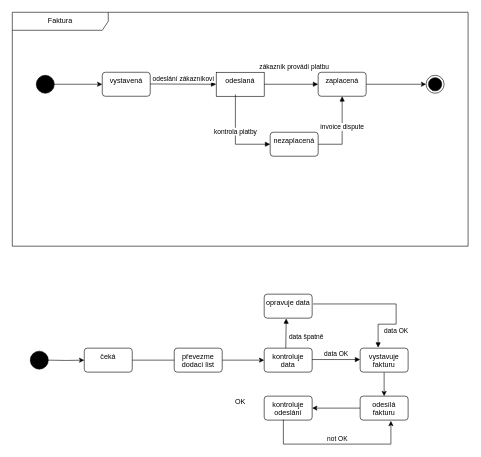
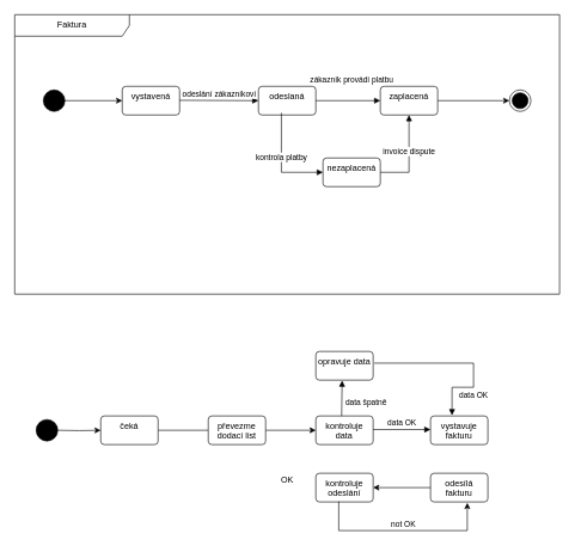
  <mxCell id="0" />
  <mxCell id="1" parent="0" />
  <mxCell id="2" value="Faktura" style="shape=umlFrame;whiteSpace=wrap;html=1;pointerEvents=0;recursiveResize=0;container=1;collapsible=0;width=160;" parent="1" vertex="1"><mxGeometry x="20" y="20" width="760" height="390" as="geometry" /></mxCell>
  <mxCell id="3" value="" style="edgeStyle=orthogonalEdgeStyle;rounded=0;orthogonalLoop=1;jettySize=auto;html=1;" parent="2" source="4" target="5" edge="1"><mxGeometry relative="1" as="geometry" /></mxCell>
  <mxCell id="4" value="" style="ellipse;fillColor=strokeColor;html=1;" parent="2" vertex="1"><mxGeometry x="40" y="105" width="30" height="30" as="geometry" /></mxCell>
  <mxCell id="5" value="vystavená" style="html=1;align=center;verticalAlign=top;rounded=1;absoluteArcSize=1;arcSize=10;dashed=0;whiteSpace=wrap;" parent="2" vertex="1"><mxGeometry x="150" y="100" width="80" height="40" as="geometry" /></mxCell>
- <mxCell id="6" value="odeslaná" style="html=1;align=center;verticalAlign=top;absoluteArcSize=1;arcSize=10;dashed=0;whiteSpace=wrap;rounded=0;" parent="2" vertex="1"><mxGeometry x="340" y="100" width="80" height="40" as="geometry" /></mxCell>
+ <mxCell id="6" value="odeslaná" style="html=1;align=center;verticalAlign=top;rounded=1;absoluteArcSize=1;arcSize=10;dashed=0;whiteSpace=wrap;" parent="2" vertex="1"><mxGeometry x="340" y="100" width="80" height="40" as="geometry" /></mxCell>
  <mxCell id="7" value="" style="edgeStyle=orthogonalEdgeStyle;rounded=0;orthogonalLoop=1;jettySize=auto;html=1;" parent="2" source="8" target="9" edge="1"><mxGeometry relative="1" as="geometry" /></mxCell>
  <mxCell id="8" value="zaplacená" style="html=1;align=center;verticalAlign=top;rounded=1;absoluteArcSize=1;arcSize=10;dashed=0;whiteSpace=wrap;" parent="2" vertex="1"><mxGeometry x="510" y="100" width="80" height="40" as="geometry" /></mxCell>
  <mxCell id="9" value="" style="ellipse;html=1;shape=endState;fillColor=strokeColor;" parent="2" vertex="1"><mxGeometry x="690" y="105" width="30" height="30" as="geometry" /></mxCell>
  <mxCell id="10" value="nezaplacená" style="html=1;align=center;verticalAlign=top;rounded=1;absoluteArcSize=1;arcSize=10;dashed=0;whiteSpace=wrap;" parent="2" vertex="1"><mxGeometry x="430" y="200" width="80" height="40" as="geometry" /></mxCell>
  <mxCell id="11" value="odeslání zákazníkovi" style="html=1;verticalAlign=bottom;endArrow=block;curved=0;rounded=0;entryX=0;entryY=0.5;entryDx=0;entryDy=0;" parent="2" target="6" edge="1"><mxGeometry width="80" relative="1" as="geometry"><mxPoint x="230" y="119.5" as="sourcePoint" /><mxPoint x="310" y="119.5" as="targetPoint" /></mxGeometry></mxCell>
  <mxCell id="12" value="zákazník provádí platbu" style="html=1;verticalAlign=bottom;endArrow=block;curved=0;rounded=0;exitX=1;exitY=0.5;exitDx=0;exitDy=0;" parent="2" source="6" edge="1"><mxGeometry x="0.111" y="20" width="80" relative="1" as="geometry"><mxPoint x="430" y="120" as="sourcePoint" /><mxPoint x="510" y="120" as="targetPoint" /><mxPoint as="offset" /></mxGeometry></mxCell>
  <mxCell id="13" value="kontrola platby" style="html=1;verticalAlign=bottom;endArrow=block;rounded=0;entryX=0;entryY=0.5;entryDx=0;entryDy=0;edgeStyle=orthogonalEdgeStyle;exitX=0.4;exitY=0.925;exitDx=0;exitDy=0;exitPerimeter=0;" parent="2" source="6" edge="1"><mxGeometry width="80" relative="1" as="geometry"><mxPoint x="320" y="219.5" as="sourcePoint" /><mxPoint x="430" y="220" as="targetPoint" /><Array as="points"><mxPoint x="372" y="220" /></Array></mxGeometry></mxCell>
  <mxCell id="14" value="invoice dispute" style="html=1;verticalAlign=bottom;endArrow=block;rounded=0;entryX=0.5;entryY=1;entryDx=0;entryDy=0;edgeStyle=orthogonalEdgeStyle;" parent="1" target="8" edge="1"><mxGeometry width="80" relative="1" as="geometry"><mxPoint x="530" y="240" as="sourcePoint" /><mxPoint x="610" y="240" as="targetPoint" /><Array as="points"><mxPoint x="570" y="240" /></Array></mxGeometry></mxCell>
  <mxCell id="15" value="" style="edgeStyle=orthogonalEdgeStyle;rounded=0;orthogonalLoop=1;jettySize=auto;html=1;" parent="1" target="17" edge="1"><mxGeometry relative="1" as="geometry"><mxPoint x="80" y="600" as="sourcePoint" /></mxGeometry></mxCell>
  <mxCell id="16" value="" style="edgeStyle=orthogonalEdgeStyle;rounded=0;orthogonalLoop=1;jettySize=auto;html=1;endArrow=none;" parent="1" source="17" target="19" edge="1"><mxGeometry relative="1" as="geometry" /></mxCell>
  <mxCell id="17" value="čeká" style="html=1;align=center;verticalAlign=top;rounded=1;absoluteArcSize=1;arcSize=10;dashed=0;whiteSpace=wrap;" parent="1" vertex="1"><mxGeometry x="140" y="580" width="80" height="40" as="geometry" /></mxCell>
  <mxCell id="18" value="" style="edgeStyle=orthogonalEdgeStyle;rounded=0;orthogonalLoop=1;jettySize=auto;html=1;" parent="1" source="19" target="20" edge="1"><mxGeometry relative="1" as="geometry" /></mxCell>
  <mxCell id="19" value="převezme dodací list" style="html=1;align=center;verticalAlign=top;rounded=1;absoluteArcSize=1;arcSize=10;dashed=0;whiteSpace=wrap;" parent="1" vertex="1"><mxGeometry x="290" y="580" width="80" height="40" as="geometry" /></mxCell>
  <mxCell id="20" value="kontroluje data" style="html=1;align=center;verticalAlign=top;rounded=1;absoluteArcSize=1;arcSize=10;dashed=0;whiteSpace=wrap;" parent="1" vertex="1"><mxGeometry x="440" y="580" width="80" height="40" as="geometry" /></mxCell>
  <mxCell id="21" value="opravuje data" style="html=1;align=center;verticalAlign=top;rounded=1;absoluteArcSize=1;arcSize=10;dashed=0;whiteSpace=wrap;" parent="1" vertex="1"><mxGeometry x="440" y="490" width="80" height="40" as="geometry" /></mxCell>
- <mxCell id="22" value="" style="edgeStyle=orthogonalEdgeStyle;rounded=0;orthogonalLoop=1;jettySize=auto;html=1;" parent="1" source="23" target="25" edge="1"><mxGeometry relative="1" as="geometry" /></mxCell>
  <mxCell id="23" value="vystavuje fakturu" style="html=1;align=center;verticalAlign=top;rounded=1;absoluteArcSize=1;arcSize=10;dashed=0;whiteSpace=wrap;" parent="1" vertex="1"><mxGeometry x="600" y="580" width="80" height="40" as="geometry" /></mxCell>
  <mxCell id="24" value="" style="edgeStyle=orthogonalEdgeStyle;rounded=0;orthogonalLoop=1;jettySize=auto;html=1;" parent="1" source="25" target="26" edge="1"><mxGeometry relative="1" as="geometry" /></mxCell>
  <mxCell id="25" value="odesílá fakturu" style="html=1;align=center;verticalAlign=top;rounded=1;absoluteArcSize=1;arcSize=10;dashed=0;whiteSpace=wrap;" parent="1" vertex="1"><mxGeometry x="600" y="660" width="80" height="40" as="geometry" /></mxCell>
  <mxCell id="26" value="kontroluje odeslání" style="html=1;align=center;verticalAlign=top;rounded=1;absoluteArcSize=1;arcSize=10;dashed=0;whiteSpace=wrap;" parent="1" vertex="1"><mxGeometry x="440" y="660" width="80" height="40" as="geometry" /></mxCell>
  <mxCell id="27" value="data špatně" style="html=1;verticalAlign=bottom;endArrow=block;curved=0;rounded=0;exitX=0.425;exitY=0;exitDx=0;exitDy=0;exitPerimeter=0;entryX=0.459;entryY=1.015;entryDx=0;entryDy=0;entryPerimeter=0;" parent="1" target="21" edge="1"><mxGeometry x="-0.612" y="-34" width="80" relative="1" as="geometry"><mxPoint x="476" y="580" as="sourcePoint" /><mxPoint x="470" y="530" as="targetPoint" /><mxPoint as="offset" /></mxGeometry></mxCell>
  <mxCell id="28" value="data OK" style="html=1;verticalAlign=bottom;endArrow=none;rounded=0;exitX=0.425;exitY=0;exitDx=0;exitDy=0;exitPerimeter=0;entryX=1.018;entryY=0.408;entryDx=0;entryDy=0;entryPerimeter=0;edgeStyle=orthogonalEdgeStyle;startArrow=block;startFill=1;endFill=0;" parent="1" target="21" edge="1"><mxGeometry x="-0.428" y="-20" width="80" relative="1" as="geometry"><mxPoint x="630" y="579" as="sourcePoint" /><mxPoint x="631" y="530" as="targetPoint" /><mxPoint x="-20" y="20" as="offset" /><Array as="points"><mxPoint x="630" y="540" /><mxPoint x="660" y="540" /><mxPoint x="660" y="506" /></Array></mxGeometry></mxCell>
  <mxCell id="29" value="data OK" style="html=1;verticalAlign=bottom;endArrow=block;curved=0;rounded=0;" parent="1" edge="1"><mxGeometry width="80" relative="1" as="geometry"><mxPoint x="520" y="599" as="sourcePoint" /><mxPoint x="600" y="599" as="targetPoint" /></mxGeometry></mxCell>
  <mxCell id="30" value="OK" style="text;html=1;align=center;verticalAlign=middle;resizable=0;points=[];autosize=1;strokeColor=none;fillColor=none;" parent="1" vertex="1"><mxGeometry x="380" y="654" width="40" height="30" as="geometry" /></mxCell>
  <mxCell id="31" value="" style="edgeStyle=orthogonalEdgeStyle;rounded=0;orthogonalLoop=1;jettySize=auto;html=1;exitX=0.4;exitY=0.982;exitDx=0;exitDy=0;exitPerimeter=0;entryX=0.641;entryY=1.034;entryDx=0;entryDy=0;entryPerimeter=0;" parent="1" source="26" target="25" edge="1"><mxGeometry relative="1" as="geometry"><mxPoint x="530" y="750" as="sourcePoint" /><mxPoint x="660" y="770" as="targetPoint" /><Array as="points"><mxPoint x="472" y="740" /><mxPoint x="651" y="740" /></Array></mxGeometry></mxCell>
  <mxCell id="32" value="not OK" style="edgeLabel;html=1;align=center;verticalAlign=middle;resizable=0;points=[];" parent="31" vertex="1" connectable="0"><mxGeometry x="0.008" y="1" relative="1" as="geometry"><mxPoint y="-9" as="offset" /></mxGeometry></mxCell>
  <mxCell id="33" value="" style="ellipse;fillColor=strokeColor;html=1;" vertex="1" parent="1"><mxGeometry x="50" y="585" width="30" height="30" as="geometry" /></mxCell>
